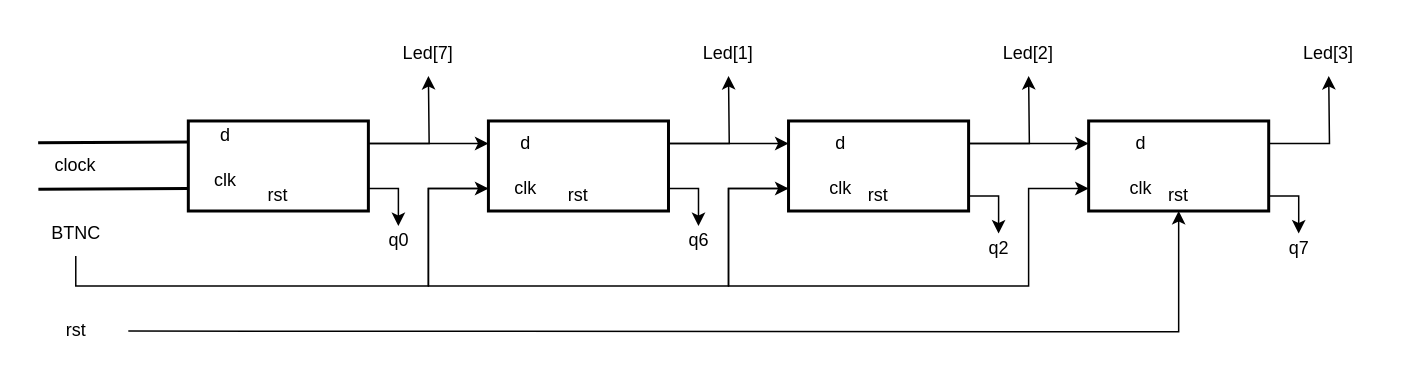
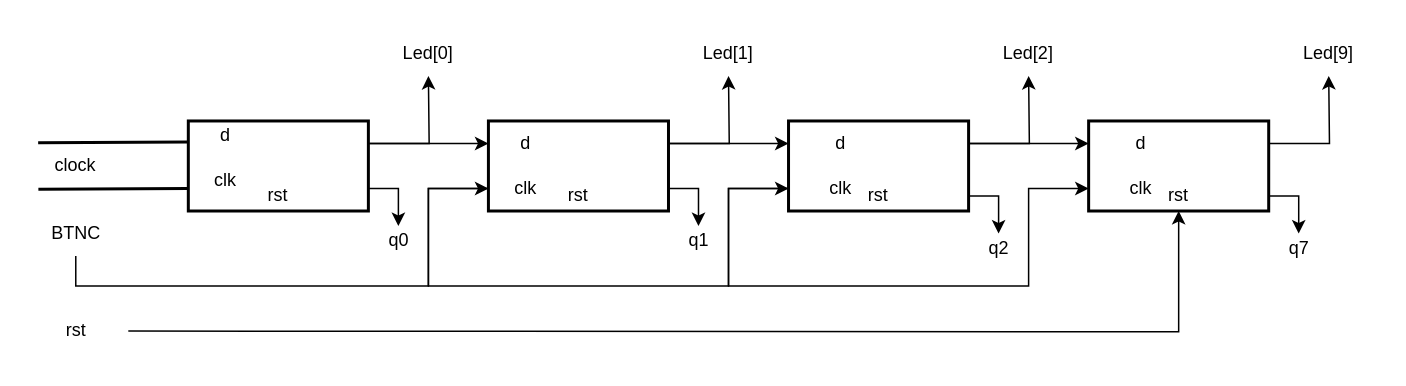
  <mxCell id="0" />
  <mxCell id="1" parent="0" />
  <mxCell id="2" value="" style="rounded=0;orthogonalLoop=1;jettySize=auto;html=1;edgeStyle=orthogonalEdgeStyle;exitX=1;exitY=0.25;exitDx=0;exitDy=0;entryX=0;entryY=0.25;entryDx=0;entryDy=0;" edge="1" parent="1" source="5" target="14"><mxGeometry relative="1" as="geometry" /></mxCell>
  <mxCell id="3" style="edgeStyle=orthogonalEdgeStyle;rounded=0;orthogonalLoop=1;jettySize=auto;html=1;exitX=1;exitY=0.25;exitDx=0;exitDy=0;" edge="1" parent="1" source="5"><mxGeometry relative="1" as="geometry"><mxPoint x="285" y="50" as="targetPoint" /></mxGeometry></mxCell>
  <mxCell id="4" style="edgeStyle=orthogonalEdgeStyle;rounded=0;orthogonalLoop=1;jettySize=auto;html=1;exitX=1;exitY=0.75;exitDx=0;exitDy=0;" edge="1" parent="1" source="5"><mxGeometry relative="1" as="geometry"><mxPoint x="265" y="150" as="targetPoint" /></mxGeometry></mxCell>
  <mxCell id="5" value="" style="rounded=0;whiteSpace=wrap;html=1;strokeWidth=2;" vertex="1" parent="1"><mxGeometry x="125" y="80" width="120" height="60" as="geometry" /></mxCell>
  <mxCell id="6" value="" style="shape=link;html=1;rounded=0;width=30;strokeWidth=2;startArrow=none;exitX=0;exitY=0.5;exitDx=0;exitDy=0;" edge="1" parent="1" source="11"><mxGeometry width="100" relative="1" as="geometry"><mxPoint x="25" y="109.5" as="sourcePoint" /><mxPoint x="125" y="109.5" as="targetPoint" /></mxGeometry></mxCell>
  <mxCell id="7" value="clk" style="text;strokeColor=none;align=center;fillColor=none;html=1;verticalAlign=middle;whiteSpace=wrap;rounded=0;" vertex="1" parent="1"><mxGeometry x="125" y="110" width="50" height="20" as="geometry" /></mxCell>
  <mxCell id="8" value="d" style="text;strokeColor=none;align=center;fillColor=none;html=1;verticalAlign=middle;whiteSpace=wrap;rounded=0;" vertex="1" parent="1"><mxGeometry x="125" y="80" width="50" height="20" as="geometry" /></mxCell>
  <mxCell id="9" value="rst" style="text;strokeColor=none;align=center;fillColor=none;html=1;verticalAlign=middle;whiteSpace=wrap;rounded=0;" vertex="1" parent="1"><mxGeometry x="160" y="120" width="50" height="20" as="geometry" /></mxCell>
  <mxCell id="10" value="" style="shape=link;html=1;rounded=0;width=30;strokeWidth=2;endArrow=none;" edge="1" parent="1" target="11"><mxGeometry width="100" relative="1" as="geometry"><mxPoint x="25" y="109.5" as="sourcePoint" /><mxPoint x="125" y="109.5" as="targetPoint" /></mxGeometry></mxCell>
  <mxCell id="11" value="clock" style="text;strokeColor=none;align=center;fillColor=none;html=1;verticalAlign=middle;whiteSpace=wrap;rounded=0;" vertex="1" parent="1"><mxGeometry x="25" y="100" width="50" height="20" as="geometry" /></mxCell>
  <mxCell id="12" value="" style="edgeStyle=orthogonalEdgeStyle;rounded=0;orthogonalLoop=1;jettySize=auto;html=1;exitX=1;exitY=0.25;exitDx=0;exitDy=0;entryX=0;entryY=0.25;entryDx=0;entryDy=0;" edge="1" parent="1" source="14" target="18"><mxGeometry relative="1" as="geometry" /></mxCell>
  <mxCell id="13" style="edgeStyle=orthogonalEdgeStyle;rounded=0;orthogonalLoop=1;jettySize=auto;html=1;exitX=1;exitY=0.25;exitDx=0;exitDy=0;" edge="1" parent="1" source="14"><mxGeometry relative="1" as="geometry"><mxPoint x="485" y="50" as="targetPoint" /></mxGeometry></mxCell>
  <mxCell id="14" value="" style="rounded=0;whiteSpace=wrap;html=1;strokeWidth=2;" vertex="1" parent="1"><mxGeometry x="325" y="80" width="120" height="60" as="geometry" /></mxCell>
  <mxCell id="15" value="" style="edgeStyle=orthogonalEdgeStyle;rounded=0;orthogonalLoop=1;jettySize=auto;html=1;exitX=1;exitY=0.25;exitDx=0;exitDy=0;entryX=0;entryY=0.25;entryDx=0;entryDy=0;" edge="1" parent="1" source="18" target="20"><mxGeometry relative="1" as="geometry" /></mxCell>
  <mxCell id="16" style="edgeStyle=orthogonalEdgeStyle;rounded=0;orthogonalLoop=1;jettySize=auto;html=1;exitX=1;exitY=0.25;exitDx=0;exitDy=0;" edge="1" parent="1" source="18"><mxGeometry relative="1" as="geometry"><mxPoint x="685" y="50" as="targetPoint" /></mxGeometry></mxCell>
  <mxCell id="17" style="edgeStyle=orthogonalEdgeStyle;rounded=0;orthogonalLoop=1;jettySize=auto;html=1;exitX=0;exitY=0.75;exitDx=0;exitDy=0;entryX=0;entryY=0.75;entryDx=0;entryDy=0;" edge="1" parent="1" source="18" target="20"><mxGeometry relative="1" as="geometry"><Array as="points"><mxPoint x="485" y="125" /><mxPoint x="485" y="190" /><mxPoint x="685" y="190" /><mxPoint x="685" y="125" /></Array></mxGeometry></mxCell>
  <mxCell id="18" value="" style="rounded=0;whiteSpace=wrap;html=1;strokeWidth=2;" vertex="1" parent="1"><mxGeometry x="525" y="80" width="120" height="60" as="geometry" /></mxCell>
  <mxCell id="19" style="edgeStyle=orthogonalEdgeStyle;rounded=0;orthogonalLoop=1;jettySize=auto;html=1;exitX=1;exitY=0.25;exitDx=0;exitDy=0;" edge="1" parent="1" source="20"><mxGeometry relative="1" as="geometry"><mxPoint x="885" y="50" as="targetPoint" /></mxGeometry></mxCell>
  <mxCell id="20" value="" style="rounded=0;whiteSpace=wrap;html=1;strokeWidth=2;" vertex="1" parent="1"><mxGeometry x="725" y="80" width="120" height="60" as="geometry" /></mxCell>
- <mxCell id="21" value="Led[7]" style="text;strokeColor=none;align=center;fillColor=none;html=1;verticalAlign=middle;whiteSpace=wrap;rounded=0;" vertex="1" parent="1"><mxGeometry x="255" y="20" width="60" height="30" as="geometry" /></mxCell>
+ <mxCell id="21" value="Led[0]" style="text;strokeColor=none;align=center;fillColor=none;html=1;verticalAlign=middle;whiteSpace=wrap;rounded=0;" vertex="1" parent="1"><mxGeometry x="255" y="20" width="60" height="30" as="geometry" /></mxCell>
  <mxCell id="22" value="Led[1]" style="text;strokeColor=none;align=center;fillColor=none;html=1;verticalAlign=middle;whiteSpace=wrap;rounded=0;" vertex="1" parent="1"><mxGeometry x="455" y="20" width="60" height="30" as="geometry" /></mxCell>
  <mxCell id="23" value="Led[2]" style="text;strokeColor=none;align=center;fillColor=none;html=1;verticalAlign=middle;whiteSpace=wrap;rounded=0;" vertex="1" parent="1"><mxGeometry x="655" y="20" width="60" height="30" as="geometry" /></mxCell>
- <mxCell id="24" value="Led[3]" style="text;strokeColor=none;align=center;fillColor=none;html=1;verticalAlign=middle;whiteSpace=wrap;rounded=0;" vertex="1" parent="1"><mxGeometry x="855" y="20" width="60" height="30" as="geometry" /></mxCell>
+ <mxCell id="24" value="Led[9]" style="text;strokeColor=none;align=center;fillColor=none;html=1;verticalAlign=middle;whiteSpace=wrap;rounded=0;" vertex="1" parent="1"><mxGeometry x="855" y="20" width="60" height="30" as="geometry" /></mxCell>
  <mxCell id="25" style="edgeStyle=orthogonalEdgeStyle;rounded=0;orthogonalLoop=1;jettySize=auto;html=1;exitX=0;exitY=0.5;exitDx=0;exitDy=0;entryX=0;entryY=0.75;entryDx=0;entryDy=0;" edge="1" parent="1" source="26" target="18"><mxGeometry relative="1" as="geometry"><Array as="points"><mxPoint x="285" y="125" /><mxPoint x="285" y="190" /><mxPoint x="485" y="190" /><mxPoint x="485" y="125" /></Array></mxGeometry></mxCell>
  <mxCell id="26" value="clk" style="text;strokeColor=none;align=center;fillColor=none;html=1;verticalAlign=middle;whiteSpace=wrap;rounded=0;" vertex="1" parent="1"><mxGeometry x="325" y="115" width="50" height="20" as="geometry" /></mxCell>
  <mxCell id="27" value="d" style="text;strokeColor=none;align=center;fillColor=none;html=1;verticalAlign=middle;whiteSpace=wrap;rounded=0;" vertex="1" parent="1"><mxGeometry x="325" y="85" width="50" height="20" as="geometry" /></mxCell>
  <mxCell id="28" value="clk" style="text;strokeColor=none;align=center;fillColor=none;html=1;verticalAlign=middle;whiteSpace=wrap;rounded=0;" vertex="1" parent="1"><mxGeometry x="535" y="115" width="50" height="20" as="geometry" /></mxCell>
  <mxCell id="29" value="d" style="text;strokeColor=none;align=center;fillColor=none;html=1;verticalAlign=middle;whiteSpace=wrap;rounded=0;" vertex="1" parent="1"><mxGeometry x="535" y="85" width="50" height="20" as="geometry" /></mxCell>
  <mxCell id="30" value="clk" style="text;strokeColor=none;align=center;fillColor=none;html=1;verticalAlign=middle;whiteSpace=wrap;rounded=0;" vertex="1" parent="1"><mxGeometry x="735" y="115" width="50" height="20" as="geometry" /></mxCell>
  <mxCell id="31" value="d" style="text;strokeColor=none;align=center;fillColor=none;html=1;verticalAlign=middle;whiteSpace=wrap;rounded=0;" vertex="1" parent="1"><mxGeometry x="735" y="85" width="50" height="20" as="geometry" /></mxCell>
  <mxCell id="32" value="" style="edgeStyle=orthogonalEdgeStyle;rounded=0;orthogonalLoop=1;jettySize=auto;html=1;" edge="1" parent="1" source="33"><mxGeometry relative="1" as="geometry"><mxPoint x="325" y="125" as="targetPoint" /><Array as="points"><mxPoint x="285" y="190" /><mxPoint x="285" y="125" /></Array></mxGeometry></mxCell>
  <mxCell id="33" value="BTNC" style="text;html=1;align=center;verticalAlign=middle;resizable=0;points=[];autosize=1;strokeColor=none;fillColor=none;" vertex="1" parent="1"><mxGeometry x="20" y="140" width="60" height="30" as="geometry" /></mxCell>
  <mxCell id="34" value="rst" style="text;strokeColor=none;align=center;fillColor=none;html=1;verticalAlign=middle;whiteSpace=wrap;rounded=0;" vertex="1" parent="1"><mxGeometry x="360" y="120" width="50" height="20" as="geometry" /></mxCell>
  <mxCell id="35" value="rst" style="text;strokeColor=none;align=center;fillColor=none;html=1;verticalAlign=middle;whiteSpace=wrap;rounded=0;" vertex="1" parent="1"><mxGeometry x="560" y="120" width="50" height="20" as="geometry" /></mxCell>
  <mxCell id="36" value="rst" style="text;strokeColor=none;align=center;fillColor=none;html=1;verticalAlign=middle;whiteSpace=wrap;rounded=0;" vertex="1" parent="1"><mxGeometry x="760" y="120" width="50" height="20" as="geometry" /></mxCell>
  <mxCell id="37" value="q0" style="text;html=1;align=center;verticalAlign=middle;resizable=0;points=[];autosize=1;strokeColor=none;fillColor=none;" vertex="1" parent="1"><mxGeometry x="245" y="145" width="40" height="30" as="geometry" /></mxCell>
  <mxCell id="38" style="edgeStyle=orthogonalEdgeStyle;rounded=0;orthogonalLoop=1;jettySize=auto;html=1;exitX=1;exitY=0.75;exitDx=0;exitDy=0;" edge="1" parent="1"><mxGeometry relative="1" as="geometry"><mxPoint x="465" y="150" as="targetPoint" /><mxPoint x="445" y="125" as="sourcePoint" /></mxGeometry></mxCell>
- <mxCell id="39" value="q6" style="text;html=1;align=center;verticalAlign=middle;resizable=0;points=[];autosize=1;strokeColor=none;fillColor=none;" vertex="1" parent="1"><mxGeometry x="445" y="145" width="40" height="30" as="geometry" /></mxCell>
+ <mxCell id="39" value="q1" style="text;html=1;align=center;verticalAlign=middle;resizable=0;points=[];autosize=1;strokeColor=none;fillColor=none;" vertex="1" parent="1"><mxGeometry x="445" y="145" width="40" height="30" as="geometry" /></mxCell>
  <mxCell id="40" style="edgeStyle=orthogonalEdgeStyle;rounded=0;orthogonalLoop=1;jettySize=auto;html=1;exitX=1;exitY=0.75;exitDx=0;exitDy=0;" edge="1" parent="1"><mxGeometry relative="1" as="geometry"><mxPoint x="665" y="155" as="targetPoint" /><mxPoint x="645" y="130" as="sourcePoint" /></mxGeometry></mxCell>
  <mxCell id="41" value="q2" style="text;html=1;align=center;verticalAlign=middle;resizable=0;points=[];autosize=1;strokeColor=none;fillColor=none;" vertex="1" parent="1"><mxGeometry x="645" y="150" width="40" height="30" as="geometry" /></mxCell>
  <mxCell id="42" style="edgeStyle=orthogonalEdgeStyle;rounded=0;orthogonalLoop=1;jettySize=auto;html=1;exitX=1;exitY=0.75;exitDx=0;exitDy=0;" edge="1" parent="1"><mxGeometry relative="1" as="geometry"><mxPoint x="865" y="155" as="targetPoint" /><mxPoint x="845" y="130" as="sourcePoint" /></mxGeometry></mxCell>
  <mxCell id="43" value="q7" style="text;html=1;align=center;verticalAlign=middle;resizable=0;points=[];autosize=1;strokeColor=none;fillColor=none;" vertex="1" parent="1"><mxGeometry x="845" y="150" width="40" height="30" as="geometry" /></mxCell>
  <mxCell id="44" value="" style="edgeStyle=orthogonalEdgeStyle;rounded=0;orthogonalLoop=1;jettySize=auto;html=1;entryX=0.5;entryY=1;entryDx=0;entryDy=0;" edge="1" parent="1" target="36"><mxGeometry relative="1" as="geometry"><mxPoint x="85" y="220" as="sourcePoint" /><mxPoint x="150" y="220" as="targetPoint" /></mxGeometry></mxCell>
  <mxCell id="45" value="rst" style="text;html=1;align=center;verticalAlign=middle;resizable=0;points=[];autosize=1;strokeColor=none;fillColor=none;" vertex="1" parent="1"><mxGeometry x="30" y="205" width="40" height="30" as="geometry" /></mxCell>
